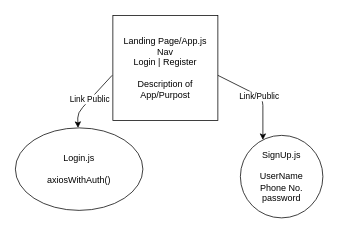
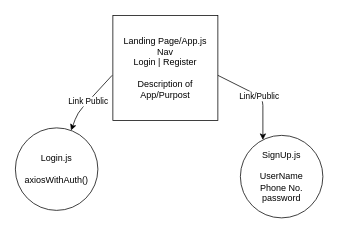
  <mxCell id="0" />
  <mxCell id="1" parent="0" />
  <mxCell id="2" value="Landing Page/App.js&lt;br&gt;Nav&lt;br&gt;Login | Register&lt;br&gt;&lt;br&gt;Description of App/Purpost" style="whiteSpace=wrap;html=1;aspect=fixed;" vertex="1" parent="1"><mxGeometry x="150" y="20" width="140" height="140" as="geometry" /></mxCell>
  <mxCell id="3" value="SignUp.js&lt;br&gt;&lt;br&gt;UserName&lt;br&gt;Phone No.&lt;br&gt;password" style="ellipse;whiteSpace=wrap;html=1;aspect=fixed;" vertex="1" parent="1"><mxGeometry x="320" y="180" width="110" height="110" as="geometry" /></mxCell>
- <mxCell id="4" value="Login.js&lt;br&gt;&lt;br&gt;axiosWithAuth()" style="ellipse;whiteSpace=wrap;html=1;aspect=fixed;" vertex="1" parent="1"><mxGeometry x="20" y="170" width="170" height="110" as="geometry" /></mxCell>
+ <mxCell id="4" value="Login.js&lt;br&gt;&lt;br&gt;axiosWithAuth()" style="ellipse;whiteSpace=wrap;html=1;aspect=fixed;" vertex="1" parent="1"><mxGeometry x="20" y="170" width="110" height="110" as="geometry" /></mxCell>
  <mxCell id="5" value="Link Public" style="endArrow=classic;html=1;exitX=-0.007;exitY=0.571;exitDx=0;exitDy=0;exitPerimeter=0;" edge="1" parent="1" source="2" target="4"><mxGeometry width="50" height="50" relative="1" as="geometry"><mxPoint x="140" y="110" as="sourcePoint" /><mxPoint x="100" y="160" as="targetPoint" /><Array as="points"><mxPoint x="103" y="150" /></Array></mxGeometry></mxCell>
  <mxCell id="6" value="Link/Public" style="endArrow=classic;html=1;entryX=0.273;entryY=0.055;entryDx=0;entryDy=0;entryPerimeter=0;exitX=1;exitY=0.571;exitDx=0;exitDy=0;exitPerimeter=0;" edge="1" parent="1" source="2" target="3"><mxGeometry width="50" height="50" relative="1" as="geometry"><mxPoint x="300" y="100" as="sourcePoint" /><mxPoint x="110" y="170" as="targetPoint" /><Array as="points"><mxPoint x="350" y="130" /></Array></mxGeometry></mxCell>
